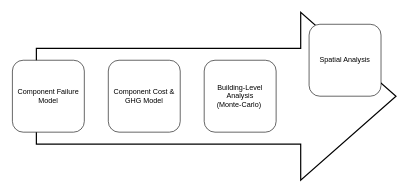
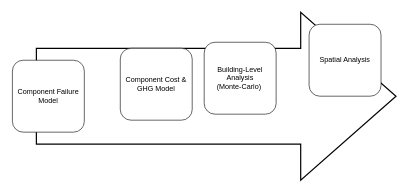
  <mxCell id="0" />
  <mxCell id="1" parent="0" />
  <mxCell id="2" value="" style="verticalLabelPosition=bottom;verticalAlign=top;html=1;strokeWidth=2;shape=mxgraph.arrows2.arrow;dy=0.43;dx=159;notch=0;" vertex="1" parent="1"><mxGeometry x="60" y="20" width="600" height="280" as="geometry" /></mxCell>
  <mxCell id="3" value="Component Failure Model" style="rounded=1;whiteSpace=wrap;html=1;" vertex="1" parent="1"><mxGeometry x="20" y="100" width="120" height="120" as="geometry" /></mxCell>
- <mxCell id="4" value="Component Cost &amp;amp; GHG Model" style="rounded=1;whiteSpace=wrap;html=1;" vertex="1" parent="1"><mxGeometry x="180" y="100" width="120" height="120" as="geometry" /></mxCell>
- <mxCell id="5" value="Building-Level Analysis &lt;br&gt;(Monte-Carlo)&amp;nbsp;" style="rounded=1;whiteSpace=wrap;html=1;" vertex="1" parent="1"><mxGeometry x="340" y="100" width="120" height="120" as="geometry" /></mxCell>
+ <mxCell id="4" value="Component Cost &amp;amp; GHG Model" style="rounded=1;whiteSpace=wrap;html=1;" vertex="1" parent="1"><mxGeometry x="200" y="80" width="120" height="120" as="geometry" /></mxCell>
+ <mxCell id="5" value="Building-Level Analysis &lt;br&gt;(Monte-Carlo)&amp;nbsp;" style="rounded=1;whiteSpace=wrap;html=1;" vertex="1" parent="1"><mxGeometry x="340" y="70" width="120" height="120" as="geometry" /></mxCell>
  <mxCell id="6" value="Spatial Analysis" style="rounded=1;whiteSpace=wrap;html=1;" vertex="1" parent="1"><mxGeometry x="515" y="40" width="120" height="120" as="geometry" /></mxCell>
